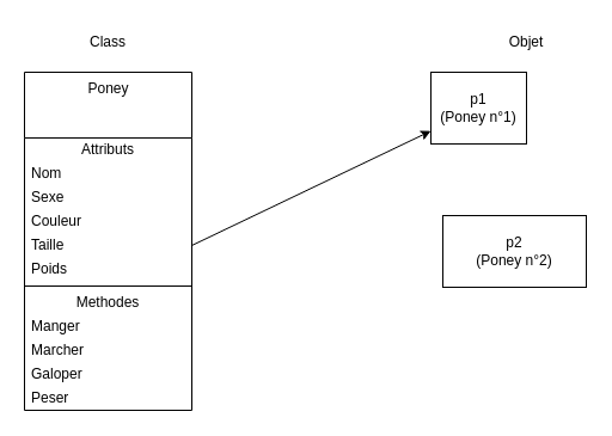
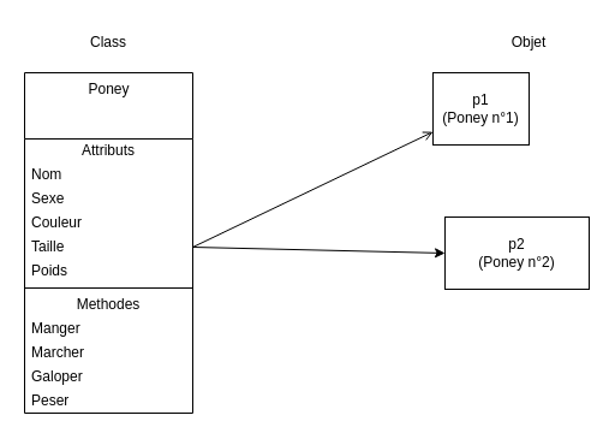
  <mxCell id="0" />
  <mxCell id="1" parent="0" />
  <mxCell id="2" value="Poney" style="swimlane;fontStyle=0;align=center;verticalAlign=top;childLayout=stackLayout;horizontal=1;startSize=55;horizontalStack=0;resizeParent=1;resizeParentMax=0;resizeLast=0;collapsible=0;marginBottom=0;html=1;" vertex="1" parent="1"><mxGeometry x="20" y="60" width="140" height="283" as="geometry" /></mxCell>
  <mxCell id="3" value="Attributs" style="text;html=1;strokeColor=none;fillColor=none;align=center;verticalAlign=middle;spacingLeft=4;spacingRight=4;overflow=hidden;rotatable=0;points=[[0,0.5],[1,0.5]];portConstraint=eastwest;" vertex="1" parent="2"><mxGeometry y="55" width="140" height="20" as="geometry" /></mxCell>
  <mxCell id="4" value="Nom" style="text;html=1;strokeColor=none;fillColor=none;align=left;verticalAlign=middle;spacingLeft=4;spacingRight=4;overflow=hidden;rotatable=0;points=[[0,0.5],[1,0.5]];portConstraint=eastwest;" vertex="1" parent="2"><mxGeometry y="75" width="140" height="20" as="geometry" /></mxCell>
  <mxCell id="5" value="Sexe" style="text;html=1;strokeColor=none;fillColor=none;align=left;verticalAlign=middle;spacingLeft=4;spacingRight=4;overflow=hidden;rotatable=0;points=[[0,0.5],[1,0.5]];portConstraint=eastwest;" vertex="1" parent="2"><mxGeometry y="95" width="140" height="20" as="geometry" /></mxCell>
  <mxCell id="6" value="Couleur" style="text;html=1;strokeColor=none;fillColor=none;align=left;verticalAlign=middle;spacingLeft=4;spacingRight=4;overflow=hidden;rotatable=0;points=[[0,0.5],[1,0.5]];portConstraint=eastwest;" vertex="1" parent="2"><mxGeometry y="115" width="140" height="20" as="geometry" /></mxCell>
  <mxCell id="7" value="Taille" style="text;html=1;strokeColor=none;fillColor=none;align=left;verticalAlign=middle;spacingLeft=4;spacingRight=4;overflow=hidden;rotatable=0;points=[[0,0.5],[1,0.5]];portConstraint=eastwest;" vertex="1" parent="2"><mxGeometry y="135" width="140" height="20" as="geometry" /></mxCell>
  <mxCell id="8" value="Poids" style="text;html=1;strokeColor=none;fillColor=none;align=left;verticalAlign=middle;spacingLeft=4;spacingRight=4;overflow=hidden;rotatable=0;points=[[0,0.5],[1,0.5]];portConstraint=eastwest;" vertex="1" parent="2"><mxGeometry y="155" width="140" height="20" as="geometry" /></mxCell>
  <mxCell id="9" value="" style="line;strokeWidth=1;fillColor=none;align=left;verticalAlign=middle;spacingTop=-1;spacingLeft=3;spacingRight=3;rotatable=0;labelPosition=right;points=[];portConstraint=eastwest;" vertex="1" parent="2"><mxGeometry y="175" width="140" height="8" as="geometry" /></mxCell>
  <mxCell id="10" value="Methodes" style="text;html=1;strokeColor=none;fillColor=none;align=center;verticalAlign=middle;spacingLeft=4;spacingRight=4;overflow=hidden;rotatable=0;points=[[0,0.5],[1,0.5]];portConstraint=eastwest;" vertex="1" parent="2"><mxGeometry y="183" width="140" height="20" as="geometry" /></mxCell>
  <mxCell id="11" value="Manger" style="text;html=1;strokeColor=none;fillColor=none;align=left;verticalAlign=middle;spacingLeft=4;spacingRight=4;overflow=hidden;rotatable=0;points=[[0,0.5],[1,0.5]];portConstraint=eastwest;" vertex="1" parent="2"><mxGeometry y="203" width="140" height="20" as="geometry" /></mxCell>
  <mxCell id="12" value="Marcher" style="text;html=1;strokeColor=none;fillColor=none;align=left;verticalAlign=middle;spacingLeft=4;spacingRight=4;overflow=hidden;rotatable=0;points=[[0,0.5],[1,0.5]];portConstraint=eastwest;" vertex="1" parent="2"><mxGeometry y="223" width="140" height="20" as="geometry" /></mxCell>
  <mxCell id="13" value="Galoper" style="text;html=1;strokeColor=none;fillColor=none;align=left;verticalAlign=middle;spacingLeft=4;spacingRight=4;overflow=hidden;rotatable=0;points=[[0,0.5],[1,0.5]];portConstraint=eastwest;" vertex="1" parent="2"><mxGeometry y="243" width="140" height="20" as="geometry" /></mxCell>
  <mxCell id="14" value="Peser" style="text;html=1;strokeColor=none;fillColor=none;align=left;verticalAlign=middle;spacingLeft=4;spacingRight=4;overflow=hidden;rotatable=0;points=[[0,0.5],[1,0.5]];portConstraint=eastwest;" vertex="1" parent="2"><mxGeometry y="263" width="140" height="20" as="geometry" /></mxCell>
  <mxCell id="15" value="Class" style="text;html=1;strokeColor=none;fillColor=none;align=center;verticalAlign=middle;whiteSpace=wrap;rounded=0;" vertex="1" parent="1"><mxGeometry x="60" y="20" width="60" height="30" as="geometry" /></mxCell>
  <mxCell id="16" value="p1&lt;br&gt;(Poney n°1)" style="rounded=0;whiteSpace=wrap;html=1;" vertex="1" parent="1"><mxGeometry x="360" y="60" width="80" height="60" as="geometry" /></mxCell>
  <mxCell id="17" value="p2&lt;br&gt;(Poney n°2)" style="rounded=0;whiteSpace=wrap;html=1;" vertex="1" parent="1"><mxGeometry x="370" y="180" width="120" height="60" as="geometry" /></mxCell>
- <mxCell id="18" value="" style="endArrow=classic;html=1;rounded=0;exitX=1;exitY=0.5;exitDx=0;exitDy=0;" edge="1" parent="1" source="7" target="16"><mxGeometry width="50" height="50" relative="1" as="geometry"><mxPoint x="280" y="300" as="sourcePoint" /><mxPoint x="330" y="250" as="targetPoint" /></mxGeometry></mxCell>
+ <mxCell id="18" value="" style="endArrow=open;html=1;rounded=0;exitX=1;exitY=0.5;exitDx=0;exitDy=0;" edge="1" parent="1" source="7" target="16"><mxGeometry width="50" height="50" relative="1" as="geometry"><mxPoint x="280" y="300" as="sourcePoint" /><mxPoint x="330" y="250" as="targetPoint" /></mxGeometry></mxCell>
+ <mxCell id="19" value="" style="endArrow=classic;html=1;rounded=0;exitX=1;exitY=0.5;exitDx=0;exitDy=0;entryX=0;entryY=0.5;entryDx=0;entryDy=0;" edge="1" parent="1" source="7" target="17"><mxGeometry width="50" height="50" relative="1" as="geometry"><mxPoint x="169.02" y="102.076" as="sourcePoint" /><mxPoint x="370" y="100.477" as="targetPoint" /></mxGeometry></mxCell>
  <mxCell id="20" value="Objet" style="text;html=1;strokeColor=none;fillColor=none;align=center;verticalAlign=middle;whiteSpace=wrap;rounded=0;" vertex="1" parent="1"><mxGeometry x="410" y="20" width="60" height="30" as="geometry" /></mxCell>
